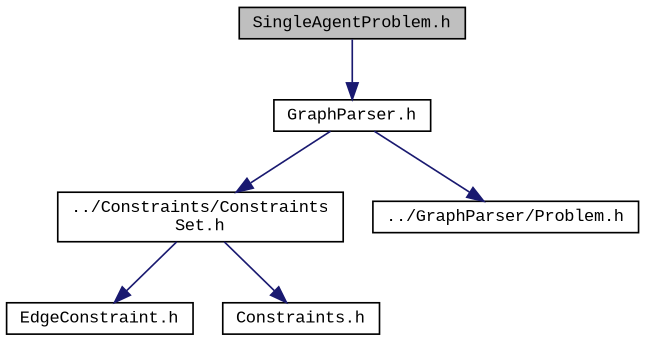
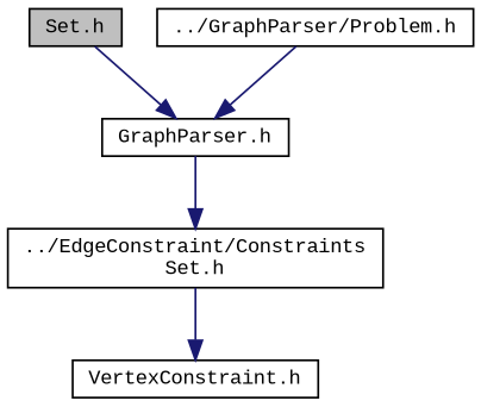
  digraph {
    fontname="Liberation Mono"
    node [color=black fillcolor=white fontname="Liberation Mono" fontsize=10 shape=record style=filled]
    edge [color=midnightblue fontname="Liberation Mono" fontsize=10 labelfontname=Helvetica labelfontsize=10 style=solid]
-   n1 [fillcolor=grey75 fontcolor=black height=0.2 label="SingleAgentProblem.h" width=0.4]
+   n1 [fillcolor=grey75 fontcolor=black height=0.2 label="Set.h" width=0.4]
    n2 [height=0.2 label="GraphParser.h" width=0.4]
-   n3 [height=0.2 label="../Constraints/Constraints\lSet.h" width=0.4]
+   n3 [height=0.2 label="../EdgeConstraint/Constraints\lSet.h" width=0.4]
    n4 [height=0.2 label="../GraphParser/Problem.h" width=0.4]
-   n5 [height=0.2 label="EdgeConstraint.h" width=0.4]
-   n6 [height=0.2 label="Constraints.h" width=0.4]
+   n6 [height=0.2 label="VertexConstraint.h" width=0.4]
    n1 -> n2
    n2 -> n3
-   n2 -> n4
-   n3 -> n5
+   n4 -> n2
    n3 -> n6
  }
